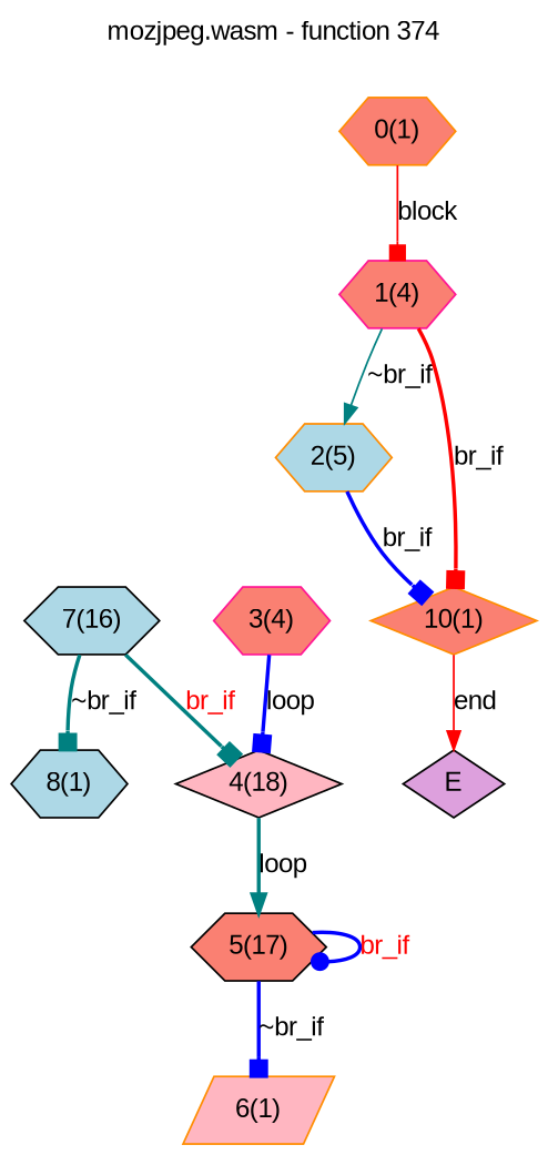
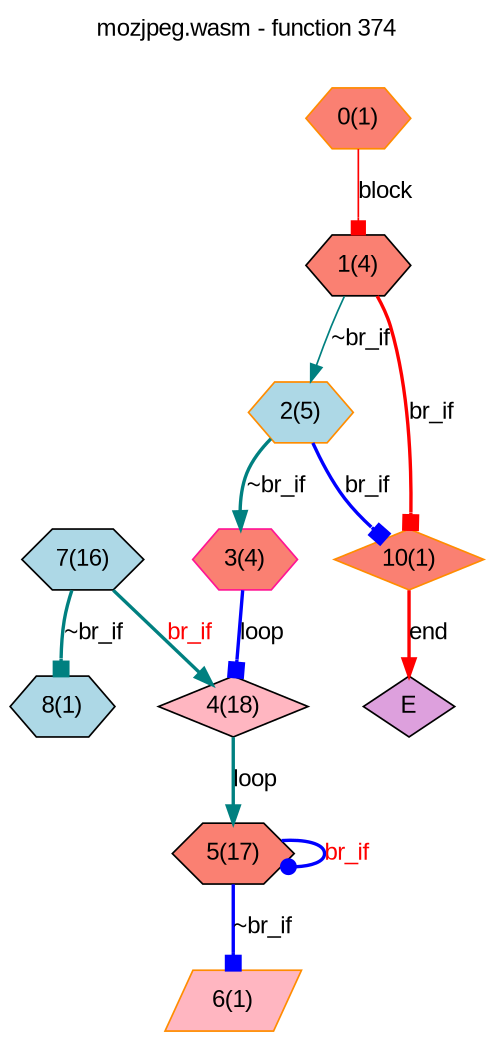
  digraph {
    fontname="Liberation Sans"
    label="mozjpeg.wasm - function 374"
    labelfontcolor=black
    labelfontname=Helvetica
    labelfontsize=16
    labelloc=t
    node [color=black fillcolor=salmon fontname="Liberation Sans" shape=hexagon style=filled fontcolor=black]
    edge [arrowhead=box color=teal fontname="Liberation Sans" style=bold]
    E [fillcolor=plum shape=diamond fontcolor=""]
    n2 [color=darkorange label="0(1)"]
-   n3 [color=deeppink label="1(4)"]
+   n3 [label="1(4)"]
    n4 [color=darkorange fillcolor=lightblue label="2(5)"]
    n5 [color=darkorange label="10(1)" shape=diamond]
    n6 [color=deeppink label="3(4)"]
    n7 [fillcolor=lightpink label="4(18)" shape=diamond]
    n8 [label="5(17)"]
    n9 [color=darkorange fillcolor=lightpink label="6(1)" shape=parallelogram]
    n10 [fillcolor=lightblue label="7(16)"]
    n11 [fillcolor=lightblue label="8(1)"]
    n2 -> n3 [color=red label=block style=solid]
    n3 -> n4 [arrowhead=normal label="~br_if" style=solid]
    n3 -> n5 [color=red label=br_if]
    n4 -> n5 [color=blue label=br_if]
-   n5 -> E [arrowhead=normal color=red label=end style=solid]
+   n4 -> n6 [arrowhead=normal label="~br_if"]
+   n5 -> E [arrowhead=normal color=red label=end]
    n6 -> n7 [color=blue label=loop]
    n7 -> n8 [arrowhead=normal label=loop]
    n8 -> n8 [arrowhead=dot color=blue fontcolor=red label=br_if]
    n8 -> n9 [color=blue label="~br_if"]
-   n10 -> n7 [fontcolor=red label=br_if]
+   n10 -> n7 [arrowhead=normal fontcolor=red label=br_if]
    n10 -> n11 [label="~br_if"]
  }
